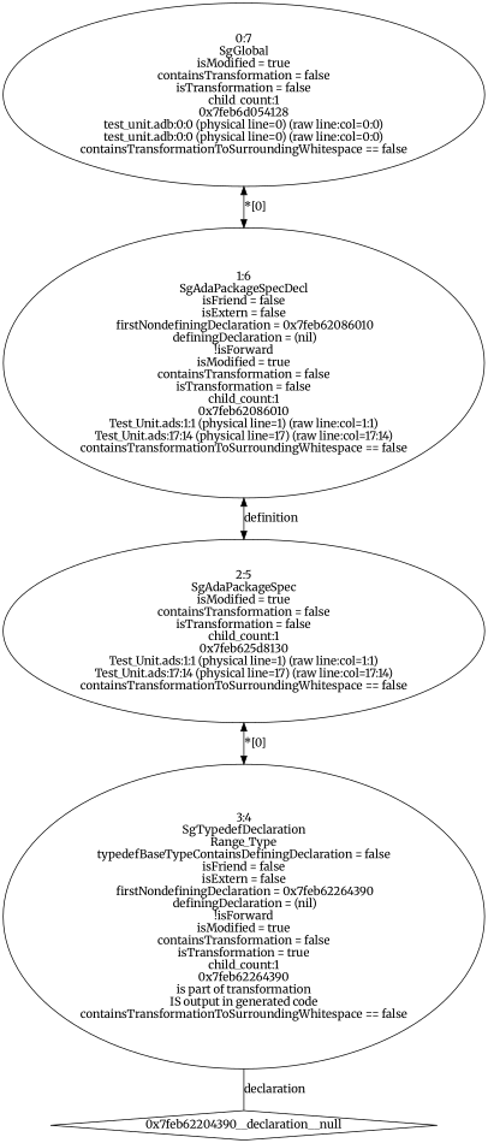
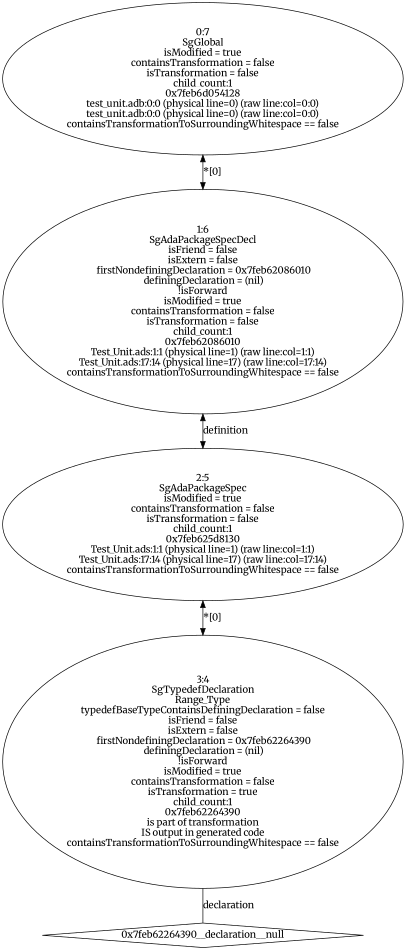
  digraph {
    fontname=Merriweather
    node [fontname=Merriweather]
    edge [dir=both fontname=Merriweather]
    n1 [label="3:4\nSgTypedefDeclaration\nRange_Type\n typedefBaseTypeContainsDefiningDeclaration = false \n isFriend = false \n isExtern = false \n firstNondefiningDeclaration = 0x7feb62264390\n definingDeclaration = (nil)\n!isForward\nisModified = true\ncontainsTransformation = false\nisTransformation = true\nchild_count:1\n0x7feb62264390\nis part of transformation\nIS output in generated code\ncontainsTransformationToSurroundingWhitespace == false\n"]
-   "0x7feb62264390__declaration__null" [shape=diamond label="0x7feb62204390__declaration__null"]
+   "0x7feb62264390__declaration__null" [shape=diamond]
    n3 [label="2:5\nSgAdaPackageSpec\nisModified = true\ncontainsTransformation = false\nisTransformation = false\nchild_count:1\n0x7feb625d8130\nTest_Unit.ads:1:1 (physical line=1) (raw line:col=1:1)\nTest_Unit.ads:17:14 (physical line=17) (raw line:col=17:14)\ncontainsTransformationToSurroundingWhitespace == false\n"]
    n4 [label="1:6\nSgAdaPackageSpecDecl\n isFriend = false \n isExtern = false \n firstNondefiningDeclaration = 0x7feb62086010\n definingDeclaration = (nil)\n!isForward\nisModified = true\ncontainsTransformation = false\nisTransformation = false\nchild_count:1\n0x7feb62086010\nTest_Unit.ads:1:1 (physical line=1) (raw line:col=1:1)\nTest_Unit.ads:17:14 (physical line=17) (raw line:col=17:14)\ncontainsTransformationToSurroundingWhitespace == false\n"]
    n5 [label="0:7\nSgGlobal\nisModified = true\ncontainsTransformation = false\nisTransformation = false\nchild_count:1\n0x7feb6d054128\ntest_unit.adb:0:0 (physical line=0) (raw line:col=0:0)\ntest_unit.adb:0:0 (physical line=0) (raw line:col=0:0)\ncontainsTransformationToSurroundingWhitespace == false\n"]
    n1 -> "0x7feb62264390__declaration__null" [dir=none label=declaration]
    n3 -> n1 [label="*[0]"]
    n4 -> n3 [label=definition]
    n5 -> n4 [label="*[0]"]
  }
